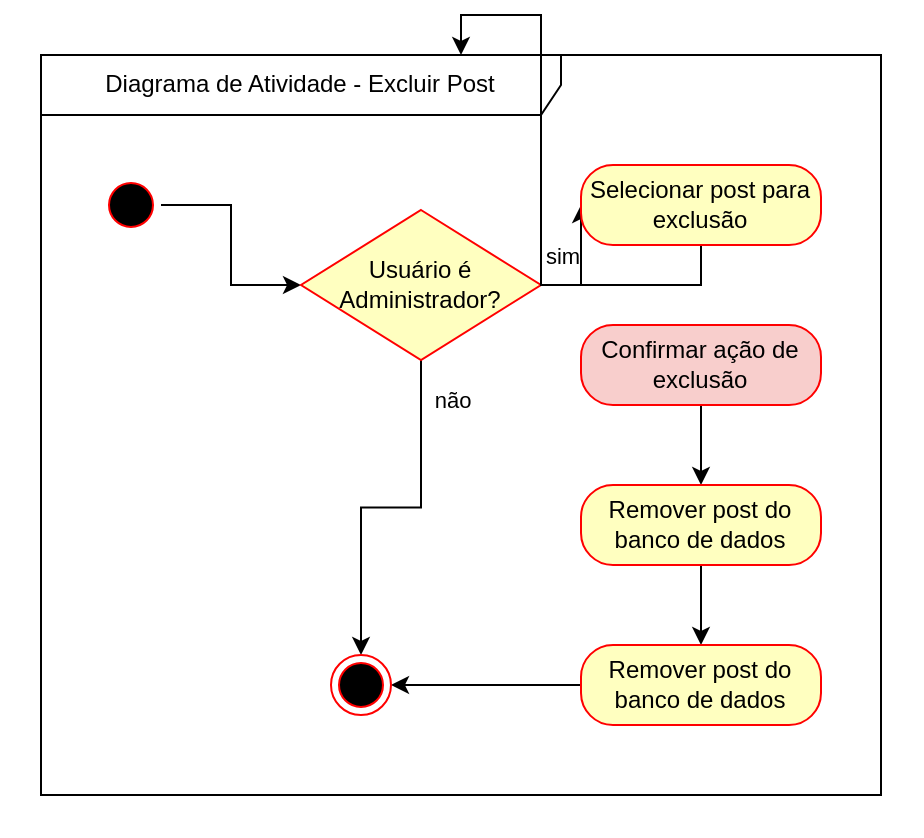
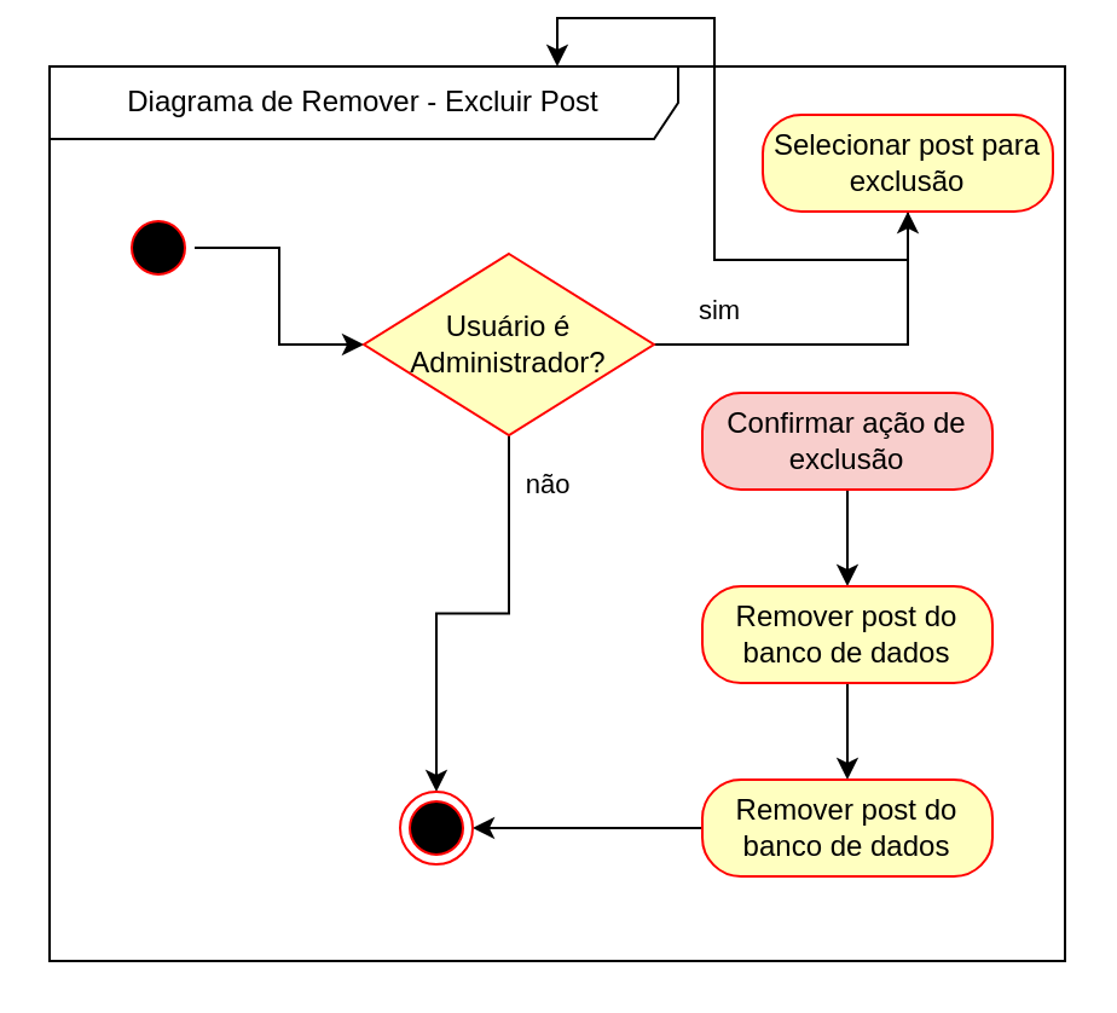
  <mxCell id="0" />
  <mxCell id="1" parent="0" />
- <mxCell id="2" value="Diagrama de Atividade - Excluir Post" style="shape=umlFrame;whiteSpace=wrap;html=1;pointerEvents=0;width=260;height=30;" parent="1" vertex="1"><mxGeometry x="20" y="20" width="420" height="370" as="geometry" /></mxCell>
+ <mxCell id="2" value="Diagrama de Remover - Excluir Post" style="shape=umlFrame;whiteSpace=wrap;html=1;pointerEvents=0;width=260;height=30;" parent="1" vertex="1"><mxGeometry x="20" y="20" width="420" height="370" as="geometry" /></mxCell>
  <mxCell id="3" value="" style="edgeStyle=orthogonalEdgeStyle;rounded=0;orthogonalLoop=1;jettySize=auto;html=1;" parent="1" source="4" target="9" edge="1"><mxGeometry relative="1" as="geometry" /></mxCell>
  <mxCell id="4" value="" style="ellipse;html=1;shape=startState;fillColor=#000000;strokeColor=#ff0000;" parent="1" vertex="1"><mxGeometry x="50" y="80" width="30" height="30" as="geometry" /></mxCell>
  <mxCell id="5" style="edgeStyle=orthogonalEdgeStyle;rounded=0;orthogonalLoop=1;jettySize=auto;html=1;" parent="1" source="9" target="18" edge="1"><mxGeometry relative="1" as="geometry" /></mxCell>
  <mxCell id="6" value="não" style="edgeLabel;html=1;align=center;verticalAlign=middle;resizable=0;points=[];" parent="5" vertex="1" connectable="0"><mxGeometry x="-0.472" y="1" relative="1" as="geometry"><mxPoint x="14" y="-27" as="offset" /></mxGeometry></mxCell>
  <mxCell id="7" value="" style="edgeStyle=orthogonalEdgeStyle;rounded=0;orthogonalLoop=1;jettySize=auto;html=1;" parent="1" source="9" target="11" edge="1"><mxGeometry relative="1" as="geometry" /></mxCell>
  <mxCell id="8" value="sim" style="edgeLabel;html=1;align=center;verticalAlign=middle;resizable=0;points=[];" parent="7" vertex="1" connectable="0"><mxGeometry x="-0.68" y="-1" relative="1" as="geometry"><mxPoint y="-16" as="offset" /></mxGeometry></mxCell>
  <mxCell id="9" value="Usuário é Administrador?" style="rhombus;whiteSpace=wrap;html=1;fontColor=#000000;fillColor=#ffffc0;strokeColor=#ff0000;" parent="1" vertex="1"><mxGeometry x="150" y="97.5" width="120" height="75" as="geometry" /></mxCell>
  <mxCell id="10" value="" style="edgeStyle=orthogonalEdgeStyle;rounded=0;orthogonalLoop=1;jettySize=auto;html=1;" parent="1" source="11" target="2" edge="1"><mxGeometry relative="1" as="geometry" /></mxCell>
- <mxCell id="11" value="Selecionar post para exclusão" style="rounded=1;whiteSpace=wrap;html=1;arcSize=40;fontColor=#000000;fillColor=#ffffc0;strokeColor=#ff0000;" parent="1" vertex="1"><mxGeometry x="290" y="75" width="120" height="40" as="geometry" /></mxCell>
+ <mxCell id="11" value="Selecionar post para exclusão" style="rounded=1;whiteSpace=wrap;html=1;arcSize=40;fontColor=#000000;fillColor=#ffffc0;strokeColor=#ff0000;" parent="1" vertex="1"><mxGeometry x="315" y="40" width="120" height="40" as="geometry" /></mxCell>
  <mxCell id="12" value="" style="edgeStyle=orthogonalEdgeStyle;rounded=0;orthogonalLoop=1;jettySize=auto;html=1;" parent="1" source="13" target="15" edge="1"><mxGeometry relative="1" as="geometry" /></mxCell>
  <mxCell id="13" value="Confirmar ação de exclusão" style="rounded=1;whiteSpace=wrap;html=1;arcSize=40;fontColor=#000000;fillColor=#f8cecc;strokeColor=#ff0000;" parent="1" vertex="1"><mxGeometry x="290" y="155" width="120" height="40" as="geometry" /></mxCell>
  <mxCell id="14" value="" style="edgeStyle=orthogonalEdgeStyle;rounded=0;orthogonalLoop=1;jettySize=auto;html=1;" parent="1" source="15" target="17" edge="1"><mxGeometry relative="1" as="geometry" /></mxCell>
  <mxCell id="15" value="Remover post do banco de dados" style="rounded=1;whiteSpace=wrap;html=1;arcSize=40;fontColor=#000000;fillColor=#ffffc0;strokeColor=#ff0000;" parent="1" vertex="1"><mxGeometry x="290" y="235" width="120" height="40" as="geometry" /></mxCell>
  <mxCell id="16" value="" style="edgeStyle=orthogonalEdgeStyle;rounded=0;orthogonalLoop=1;jettySize=auto;html=1;" parent="1" source="17" target="18" edge="1"><mxGeometry relative="1" as="geometry" /></mxCell>
  <mxCell id="17" value="Remover post do banco de dados" style="rounded=1;whiteSpace=wrap;html=1;arcSize=40;fontColor=#000000;fillColor=#ffffc0;strokeColor=#ff0000;" parent="1" vertex="1"><mxGeometry x="290" y="315" width="120" height="40" as="geometry" /></mxCell>
  <mxCell id="18" value="" style="ellipse;html=1;shape=endState;fillColor=#000000;strokeColor=#ff0000;" parent="1" vertex="1"><mxGeometry x="165" y="320" width="30" height="30" as="geometry" /></mxCell>
